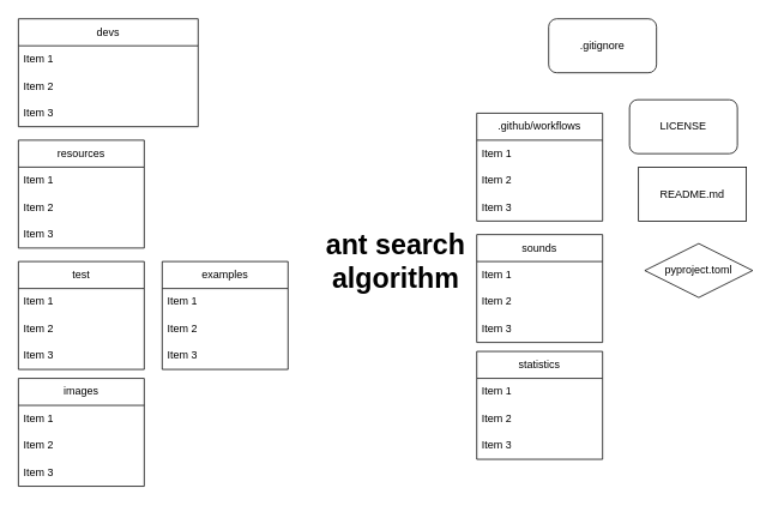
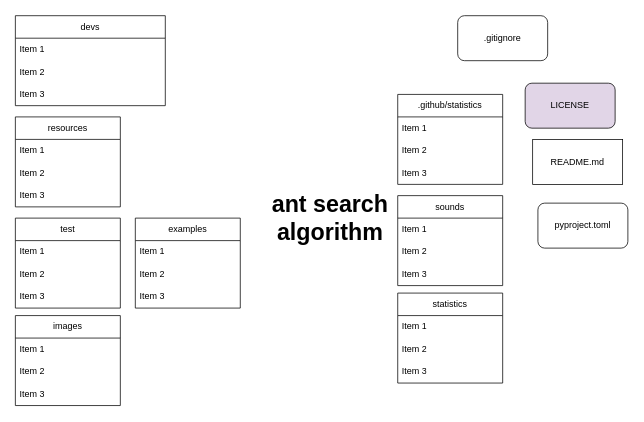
  <mxCell id="0" />
  <mxCell id="1" parent="0" />
  <mxCell id="2" value="resources" style="swimlane;fontStyle=0;childLayout=stackLayout;horizontal=1;startSize=30;horizontalStack=0;resizeParent=1;resizeParentMax=0;resizeLast=0;collapsible=1;marginBottom=0;whiteSpace=wrap;html=1;" parent="1" vertex="1"><mxGeometry x="20" y="155" width="140" height="120" as="geometry" /></mxCell>
  <mxCell id="3" value="Item 1" style="text;strokeColor=none;fillColor=none;align=left;verticalAlign=middle;spacingLeft=4;spacingRight=4;overflow=hidden;points=[[0,0.5],[1,0.5]];portConstraint=eastwest;rotatable=0;whiteSpace=wrap;html=1;" parent="2" vertex="1"><mxGeometry y="30" width="140" height="30" as="geometry" /></mxCell>
  <mxCell id="4" value="Item 2" style="text;strokeColor=none;fillColor=none;align=left;verticalAlign=middle;spacingLeft=4;spacingRight=4;overflow=hidden;points=[[0,0.5],[1,0.5]];portConstraint=eastwest;rotatable=0;whiteSpace=wrap;html=1;" parent="2" vertex="1"><mxGeometry y="60" width="140" height="30" as="geometry" /></mxCell>
  <mxCell id="5" value="Item 3" style="text;strokeColor=none;fillColor=none;align=left;verticalAlign=middle;spacingLeft=4;spacingRight=4;overflow=hidden;points=[[0,0.5],[1,0.5]];portConstraint=eastwest;rotatable=0;whiteSpace=wrap;html=1;" parent="2" vertex="1"><mxGeometry y="90" width="140" height="30" as="geometry" /></mxCell>
  <mxCell id="6" value="images" style="swimlane;fontStyle=0;childLayout=stackLayout;horizontal=1;startSize=30;horizontalStack=0;resizeParent=1;resizeParentMax=0;resizeLast=0;collapsible=1;marginBottom=0;whiteSpace=wrap;html=1;" parent="1" vertex="1"><mxGeometry x="20" y="420" width="140" height="120" as="geometry" /></mxCell>
  <mxCell id="7" value="Item 1" style="text;strokeColor=none;fillColor=none;align=left;verticalAlign=middle;spacingLeft=4;spacingRight=4;overflow=hidden;points=[[0,0.5],[1,0.5]];portConstraint=eastwest;rotatable=0;whiteSpace=wrap;html=1;" parent="6" vertex="1"><mxGeometry y="30" width="140" height="30" as="geometry" /></mxCell>
  <mxCell id="8" value="Item 2" style="text;strokeColor=none;fillColor=none;align=left;verticalAlign=middle;spacingLeft=4;spacingRight=4;overflow=hidden;points=[[0,0.5],[1,0.5]];portConstraint=eastwest;rotatable=0;whiteSpace=wrap;html=1;" parent="6" vertex="1"><mxGeometry y="60" width="140" height="30" as="geometry" /></mxCell>
  <mxCell id="9" value="Item 3" style="text;strokeColor=none;fillColor=none;align=left;verticalAlign=middle;spacingLeft=4;spacingRight=4;overflow=hidden;points=[[0,0.5],[1,0.5]];portConstraint=eastwest;rotatable=0;whiteSpace=wrap;html=1;" parent="6" vertex="1"><mxGeometry y="90" width="140" height="30" as="geometry" /></mxCell>
  <mxCell id="10" value="sounds" style="swimlane;fontStyle=0;childLayout=stackLayout;horizontal=1;startSize=30;horizontalStack=0;resizeParent=1;resizeParentMax=0;resizeLast=0;collapsible=1;marginBottom=0;whiteSpace=wrap;html=1;" parent="1" vertex="1"><mxGeometry x="530" y="260" width="140" height="120" as="geometry" /></mxCell>
  <mxCell id="11" value="Item 1" style="text;strokeColor=none;fillColor=none;align=left;verticalAlign=middle;spacingLeft=4;spacingRight=4;overflow=hidden;points=[[0,0.5],[1,0.5]];portConstraint=eastwest;rotatable=0;whiteSpace=wrap;html=1;" parent="10" vertex="1"><mxGeometry y="30" width="140" height="30" as="geometry" /></mxCell>
  <mxCell id="12" value="Item 2" style="text;strokeColor=none;fillColor=none;align=left;verticalAlign=middle;spacingLeft=4;spacingRight=4;overflow=hidden;points=[[0,0.5],[1,0.5]];portConstraint=eastwest;rotatable=0;whiteSpace=wrap;html=1;" parent="10" vertex="1"><mxGeometry y="60" width="140" height="30" as="geometry" /></mxCell>
  <mxCell id="13" value="Item 3" style="text;strokeColor=none;fillColor=none;align=left;verticalAlign=middle;spacingLeft=4;spacingRight=4;overflow=hidden;points=[[0,0.5],[1,0.5]];portConstraint=eastwest;rotatable=0;whiteSpace=wrap;html=1;" parent="10" vertex="1"><mxGeometry y="90" width="140" height="30" as="geometry" /></mxCell>
  <mxCell id="14" value="devs" style="swimlane;fontStyle=0;childLayout=stackLayout;horizontal=1;startSize=30;horizontalStack=0;resizeParent=1;resizeParentMax=0;resizeLast=0;collapsible=1;marginBottom=0;whiteSpace=wrap;html=1;" vertex="1" parent="1"><mxGeometry x="20" y="20" width="200" height="120" as="geometry" /></mxCell>
  <mxCell id="15" value="Item 1" style="text;strokeColor=none;fillColor=none;align=left;verticalAlign=middle;spacingLeft=4;spacingRight=4;overflow=hidden;points=[[0,0.5],[1,0.5]];portConstraint=eastwest;rotatable=0;whiteSpace=wrap;html=1;" vertex="1" parent="14"><mxGeometry y="30" width="200" height="30" as="geometry" /></mxCell>
  <mxCell id="16" value="Item 2" style="text;strokeColor=none;fillColor=none;align=left;verticalAlign=middle;spacingLeft=4;spacingRight=4;overflow=hidden;points=[[0,0.5],[1,0.5]];portConstraint=eastwest;rotatable=0;whiteSpace=wrap;html=1;" vertex="1" parent="14"><mxGeometry y="60" width="200" height="30" as="geometry" /></mxCell>
  <mxCell id="17" value="Item 3" style="text;strokeColor=none;fillColor=none;align=left;verticalAlign=middle;spacingLeft=4;spacingRight=4;overflow=hidden;points=[[0,0.5],[1,0.5]];portConstraint=eastwest;rotatable=0;whiteSpace=wrap;html=1;" vertex="1" parent="14"><mxGeometry y="90" width="200" height="30" as="geometry" /></mxCell>
- <mxCell id="18" value=".github/workflows" style="swimlane;fontStyle=0;childLayout=stackLayout;horizontal=1;startSize=30;horizontalStack=0;resizeParent=1;resizeParentMax=0;resizeLast=0;collapsible=1;marginBottom=0;whiteSpace=wrap;html=1;" vertex="1" parent="1"><mxGeometry x="530" y="125" width="140" height="120" as="geometry" /></mxCell>
+ <mxCell id="18" value=".github/statistics" style="swimlane;fontStyle=0;childLayout=stackLayout;horizontal=1;startSize=30;horizontalStack=0;resizeParent=1;resizeParentMax=0;resizeLast=0;collapsible=1;marginBottom=0;whiteSpace=wrap;html=1;" vertex="1" parent="1"><mxGeometry x="530" y="125" width="140" height="120" as="geometry" /></mxCell>
  <mxCell id="19" value="Item 1" style="text;strokeColor=none;fillColor=none;align=left;verticalAlign=middle;spacingLeft=4;spacingRight=4;overflow=hidden;points=[[0,0.5],[1,0.5]];portConstraint=eastwest;rotatable=0;whiteSpace=wrap;html=1;" vertex="1" parent="18"><mxGeometry y="30" width="140" height="30" as="geometry" /></mxCell>
  <mxCell id="20" value="Item 2" style="text;strokeColor=none;fillColor=none;align=left;verticalAlign=middle;spacingLeft=4;spacingRight=4;overflow=hidden;points=[[0,0.5],[1,0.5]];portConstraint=eastwest;rotatable=0;whiteSpace=wrap;html=1;" vertex="1" parent="18"><mxGeometry y="60" width="140" height="30" as="geometry" /></mxCell>
  <mxCell id="21" value="Item 3" style="text;strokeColor=none;fillColor=none;align=left;verticalAlign=middle;spacingLeft=4;spacingRight=4;overflow=hidden;points=[[0,0.5],[1,0.5]];portConstraint=eastwest;rotatable=0;whiteSpace=wrap;html=1;" vertex="1" parent="18"><mxGeometry y="90" width="140" height="30" as="geometry" /></mxCell>
  <mxCell id="22" value="statistics" style="swimlane;fontStyle=0;childLayout=stackLayout;horizontal=1;startSize=30;horizontalStack=0;resizeParent=1;resizeParentMax=0;resizeLast=0;collapsible=1;marginBottom=0;whiteSpace=wrap;html=1;" vertex="1" parent="1"><mxGeometry x="530" y="390" width="140" height="120" as="geometry" /></mxCell>
  <mxCell id="23" value="Item 1" style="text;strokeColor=none;fillColor=none;align=left;verticalAlign=middle;spacingLeft=4;spacingRight=4;overflow=hidden;points=[[0,0.5],[1,0.5]];portConstraint=eastwest;rotatable=0;whiteSpace=wrap;html=1;" vertex="1" parent="22"><mxGeometry y="30" width="140" height="30" as="geometry" /></mxCell>
  <mxCell id="24" value="Item 2" style="text;strokeColor=none;fillColor=none;align=left;verticalAlign=middle;spacingLeft=4;spacingRight=4;overflow=hidden;points=[[0,0.5],[1,0.5]];portConstraint=eastwest;rotatable=0;whiteSpace=wrap;html=1;" vertex="1" parent="22"><mxGeometry y="60" width="140" height="30" as="geometry" /></mxCell>
  <mxCell id="25" value="Item 3" style="text;strokeColor=none;fillColor=none;align=left;verticalAlign=middle;spacingLeft=4;spacingRight=4;overflow=hidden;points=[[0,0.5],[1,0.5]];portConstraint=eastwest;rotatable=0;whiteSpace=wrap;html=1;" vertex="1" parent="22"><mxGeometry y="90" width="140" height="30" as="geometry" /></mxCell>
  <mxCell id="26" value="test" style="swimlane;fontStyle=0;childLayout=stackLayout;horizontal=1;startSize=30;horizontalStack=0;resizeParent=1;resizeParentMax=0;resizeLast=0;collapsible=1;marginBottom=0;whiteSpace=wrap;html=1;" vertex="1" parent="1"><mxGeometry x="20" y="290" width="140" height="120" as="geometry" /></mxCell>
  <mxCell id="27" value="Item 1" style="text;strokeColor=none;fillColor=none;align=left;verticalAlign=middle;spacingLeft=4;spacingRight=4;overflow=hidden;points=[[0,0.5],[1,0.5]];portConstraint=eastwest;rotatable=0;whiteSpace=wrap;html=1;" vertex="1" parent="26"><mxGeometry y="30" width="140" height="30" as="geometry" /></mxCell>
  <mxCell id="28" value="Item 2" style="text;strokeColor=none;fillColor=none;align=left;verticalAlign=middle;spacingLeft=4;spacingRight=4;overflow=hidden;points=[[0,0.5],[1,0.5]];portConstraint=eastwest;rotatable=0;whiteSpace=wrap;html=1;" vertex="1" parent="26"><mxGeometry y="60" width="140" height="30" as="geometry" /></mxCell>
  <mxCell id="29" value="Item 3" style="text;strokeColor=none;fillColor=none;align=left;verticalAlign=middle;spacingLeft=4;spacingRight=4;overflow=hidden;points=[[0,0.5],[1,0.5]];portConstraint=eastwest;rotatable=0;whiteSpace=wrap;html=1;" vertex="1" parent="26"><mxGeometry y="90" width="140" height="30" as="geometry" /></mxCell>
  <mxCell id="30" value=".gitignore" style="rounded=1;whiteSpace=wrap;html=1;" vertex="1" parent="1"><mxGeometry x="610" y="20" width="120" height="60" as="geometry" /></mxCell>
- <mxCell id="31" value="LICENSE" style="rounded=1;whiteSpace=wrap;html=1;" vertex="1" parent="1"><mxGeometry x="700" y="110" width="120" height="60" as="geometry" /></mxCell>
+ <mxCell id="31" value="LICENSE" style="rounded=1;whiteSpace=wrap;html=1;fillColor=#e1d5e7;" vertex="1" parent="1"><mxGeometry x="700" y="110" width="120" height="60" as="geometry" /></mxCell>
  <mxCell id="32" value="README.md" style="whiteSpace=wrap;html=1;rounded=0;" vertex="1" parent="1"><mxGeometry x="710" y="185" width="120" height="60" as="geometry" /></mxCell>
- <mxCell id="33" value="pyproject.toml" style="rhombus;whiteSpace=wrap;html=1;" vertex="1" parent="1"><mxGeometry x="717" y="270" width="120" height="60" as="geometry" /></mxCell>
+ <mxCell id="33" value="pyproject.toml" style="rounded=1;whiteSpace=wrap;html=1;" vertex="1" parent="1"><mxGeometry x="717" y="270" width="120" height="60" as="geometry" /></mxCell>
  <mxCell id="34" value="examples" style="swimlane;fontStyle=0;childLayout=stackLayout;horizontal=1;startSize=30;horizontalStack=0;resizeParent=1;resizeParentMax=0;resizeLast=0;collapsible=1;marginBottom=0;whiteSpace=wrap;html=1;" parent="1" vertex="1"><mxGeometry x="180" y="290" width="140" height="120" as="geometry" /></mxCell>
  <mxCell id="35" value="Item 1" style="text;strokeColor=none;fillColor=none;align=left;verticalAlign=middle;spacingLeft=4;spacingRight=4;overflow=hidden;points=[[0,0.5],[1,0.5]];portConstraint=eastwest;rotatable=0;whiteSpace=wrap;html=1;" parent="34" vertex="1"><mxGeometry y="30" width="140" height="30" as="geometry" /></mxCell>
  <mxCell id="36" value="Item 2" style="text;strokeColor=none;fillColor=none;align=left;verticalAlign=middle;spacingLeft=4;spacingRight=4;overflow=hidden;points=[[0,0.5],[1,0.5]];portConstraint=eastwest;rotatable=0;whiteSpace=wrap;html=1;" parent="34" vertex="1"><mxGeometry y="60" width="140" height="30" as="geometry" /></mxCell>
  <mxCell id="37" value="Item 3" style="text;strokeColor=none;fillColor=none;align=left;verticalAlign=middle;spacingLeft=4;spacingRight=4;overflow=hidden;points=[[0,0.5],[1,0.5]];portConstraint=eastwest;rotatable=0;whiteSpace=wrap;html=1;" parent="34" vertex="1"><mxGeometry y="90" width="140" height="30" as="geometry" /></mxCell>
  <mxCell id="38" value="ant search algorithm" style="text;html=1;align=center;verticalAlign=middle;whiteSpace=wrap;rounded=0;fontStyle=1;fontSize=31;" vertex="1" parent="1"><mxGeometry x="320" y="275" width="240" height="30" as="geometry" /></mxCell>
